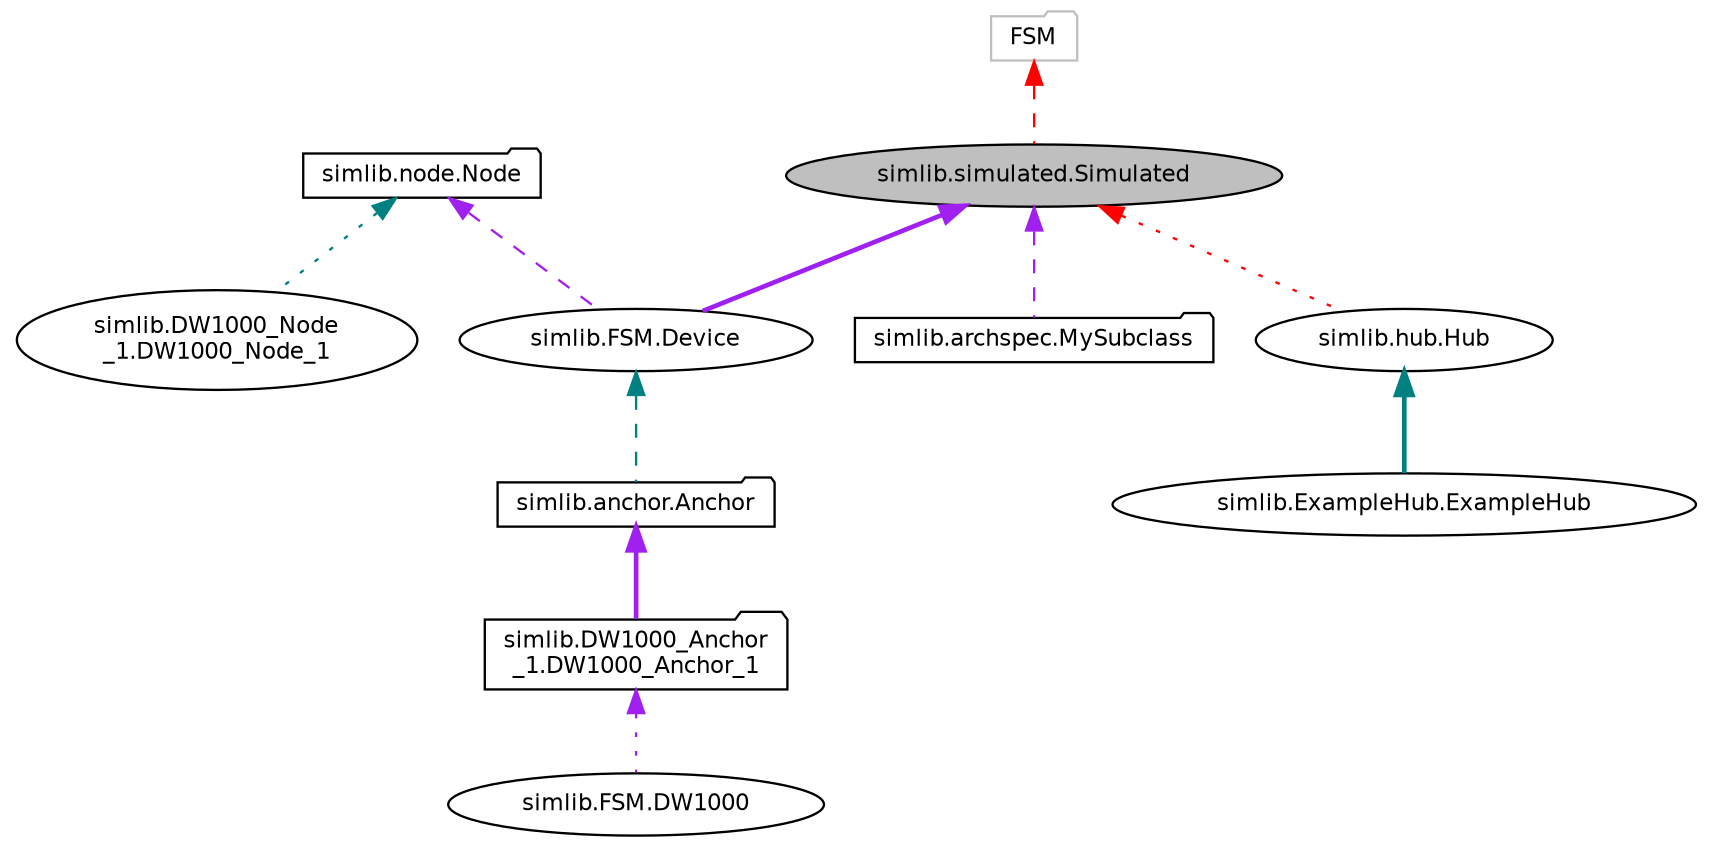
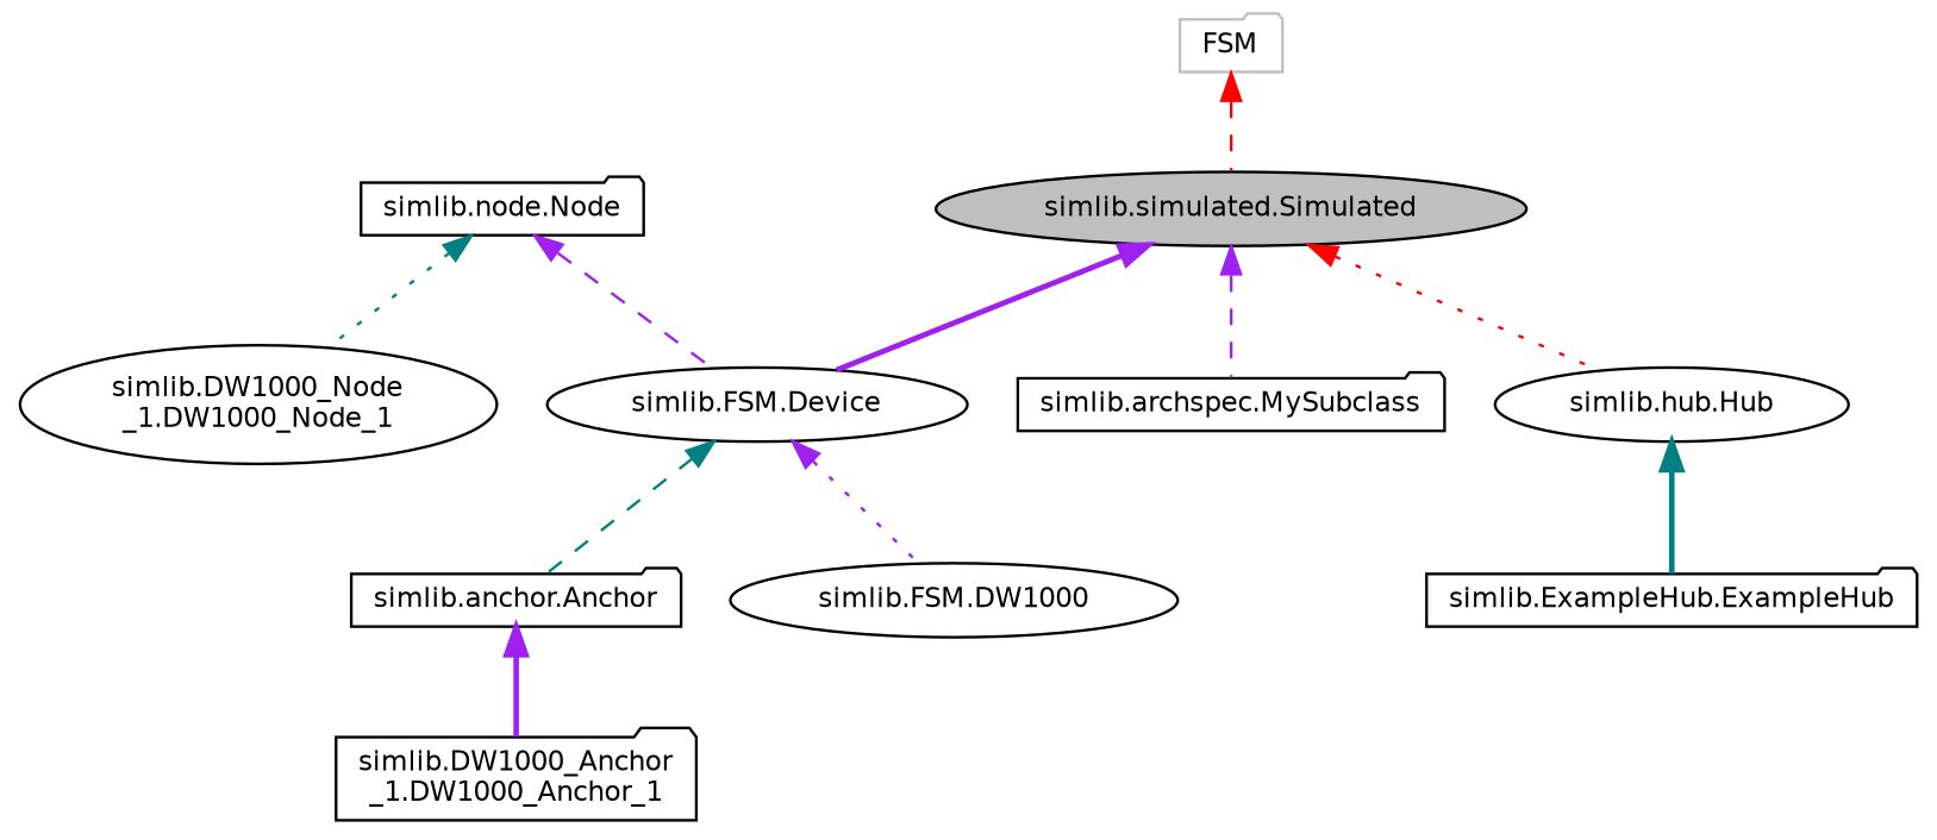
  digraph {
    rankdir=TB
    node [color=black fillcolor=white fontname=Helvetica fontsize=10 shape=folder style=filled]
    edge [color=purple dir=back fontname=Helvetica fontsize=10 labelfontname=Helvetica labelfontsize=10 style=dashed]
    n1 [fillcolor=grey75 fontcolor=black height=0.2 label="simlib.simulated.Simulated" shape=ellipse width=0.4]
    n2 [height=0.2 label="simlib.archspec.MySubclass" width=0.4]
    n3 [height=0.2 label="simlib.FSM.Device" shape=ellipse width=0.4]
    n4 [height=0.2 label="simlib.hub.Hub" shape=ellipse width=0.4]
    n5 [height=0.2 label="simlib.anchor.Anchor" width=0.4]
    n6 [height=0.2 label="simlib.FSM.DW1000" shape=ellipse width=0.4]
-   n7 [height=0.2 label="simlib.ExampleHub.ExampleHub" shape=ellipse width=0.4]
+   n7 [height=0.2 label="simlib.ExampleHub.ExampleHub" width=0.4]
    n8 [color=grey75 height=0.2 label=FSM width=0.4]
    n9 [height=0.2 label="simlib.DW1000_Anchor\l_1.DW1000_Anchor_1" width=0.4]
    n10 [height=0.2 label="simlib.node.Node" width=0.4]
    n11 [height=0.2 label="simlib.DW1000_Node\l_1.DW1000_Node_1" shape=ellipse width=0.4]
    n1 -> n2
    n1 -> n3 [style=bold]
    n1 -> n4 [color=red style=dotted]
    n3 -> n5 [color=teal]
-   n9 -> n6 [style=dotted]
+   n3 -> n6 [style=dotted]
    n4 -> n7 [color=teal style=bold]
    n5 -> n9 [style=bold]
    n8 -> n1 [color=red]
    n10 -> n3
    n10 -> n11 [color=teal style=dotted]
  }
